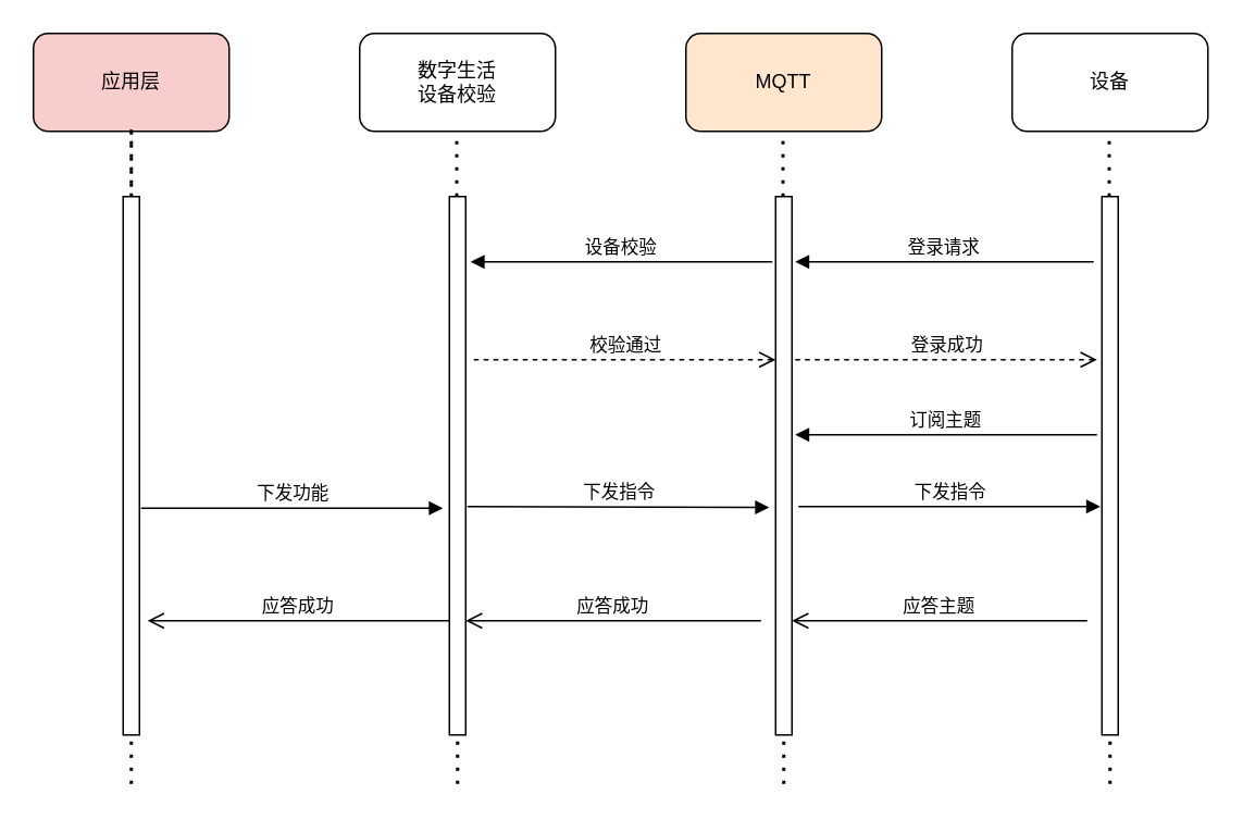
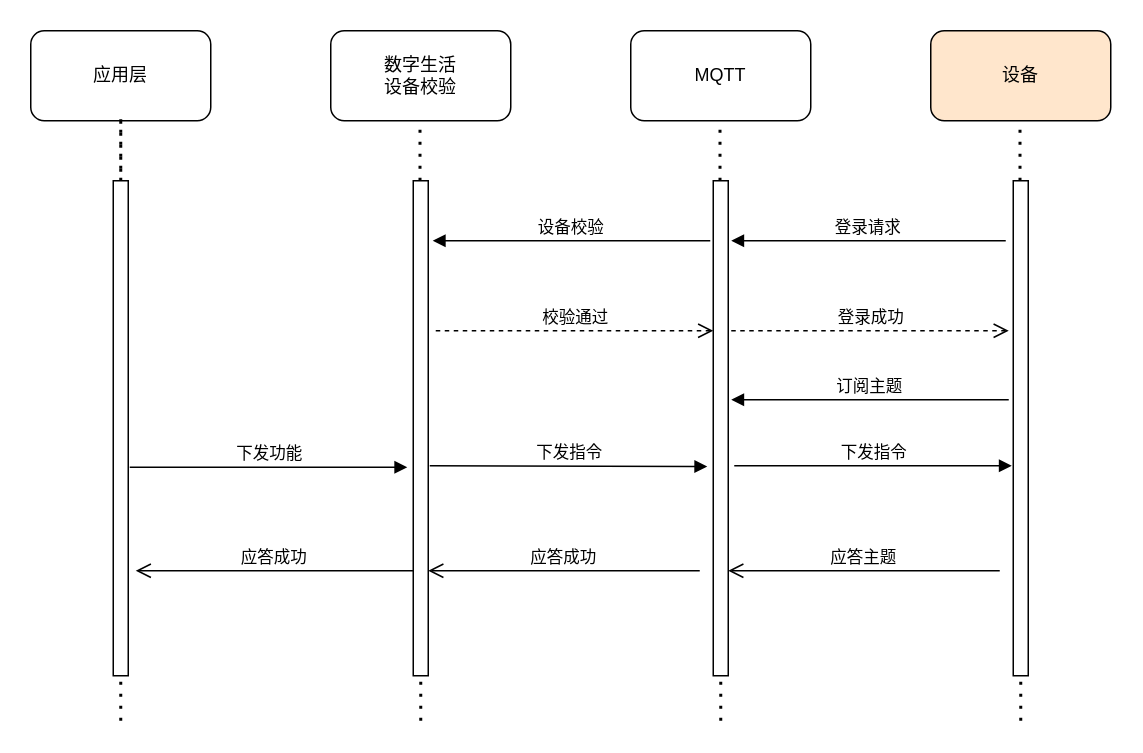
  <mxCell id="0" />
  <mxCell id="1" parent="0" />
- <mxCell id="2" value="应用层" style="rounded=1;whiteSpace=wrap;html=1;fillColor=#f8cecc;" parent="1" vertex="1"><mxGeometry x="20" y="20" width="120" height="60" as="geometry" /></mxCell>
+ <mxCell id="2" value="应用层" style="rounded=1;whiteSpace=wrap;html=1;" parent="1" vertex="1"><mxGeometry x="20" y="20" width="120" height="60" as="geometry" /></mxCell>
  <mxCell id="3" value="数字生活&lt;br&gt;设备校验" style="rounded=1;whiteSpace=wrap;html=1;" parent="1" vertex="1"><mxGeometry x="220" y="20" width="120" height="60" as="geometry" /></mxCell>
- <mxCell id="4" value="MQTT" style="rounded=1;whiteSpace=wrap;html=1;fillColor=#ffe6cc;" parent="1" vertex="1"><mxGeometry x="420" y="20" width="120" height="60" as="geometry" /></mxCell>
- <mxCell id="5" value="设备" style="rounded=1;whiteSpace=wrap;html=1;" parent="1" vertex="1"><mxGeometry x="620" y="20" width="120" height="60" as="geometry" /></mxCell>
+ <mxCell id="4" value="MQTT" style="rounded=1;whiteSpace=wrap;html=1;" parent="1" vertex="1"><mxGeometry x="420" y="20" width="120" height="60" as="geometry" /></mxCell>
+ <mxCell id="5" value="设备" style="rounded=1;whiteSpace=wrap;html=1;fillColor=#ffe6cc;" parent="1" vertex="1"><mxGeometry x="620" y="20" width="120" height="60" as="geometry" /></mxCell>
  <mxCell id="6" value="" style="endArrow=none;dashed=1;html=1;dashPattern=1 3;strokeWidth=2;rounded=0;entryX=0.5;entryY=1;entryDx=0;entryDy=0;" parent="1" target="2" edge="1"><mxGeometry width="50" height="50" relative="1" as="geometry"><mxPoint x="80" y="210" as="sourcePoint" /><mxPoint x="80" y="110" as="targetPoint" /></mxGeometry></mxCell>
  <mxCell id="7" value="" style="endArrow=none;dashed=1;html=1;dashPattern=1 3;strokeWidth=2;rounded=0;entryX=0.5;entryY=1;entryDx=0;entryDy=0;" parent="1" source="16" edge="1"><mxGeometry width="50" height="50" relative="1" as="geometry"><mxPoint x="279.5" y="610" as="sourcePoint" /><mxPoint x="279.5" y="80" as="targetPoint" /></mxGeometry></mxCell>
  <mxCell id="8" value="" style="endArrow=none;dashed=1;html=1;dashPattern=1 3;strokeWidth=2;rounded=0;entryX=0.5;entryY=1;entryDx=0;entryDy=0;" parent="1" source="14" edge="1"><mxGeometry width="50" height="50" relative="1" as="geometry"><mxPoint x="479.5" y="610" as="sourcePoint" /><mxPoint x="479.5" y="80" as="targetPoint" /></mxGeometry></mxCell>
  <mxCell id="9" value="" style="endArrow=none;dashed=1;html=1;dashPattern=1 3;strokeWidth=2;rounded=0;entryX=0.5;entryY=1;entryDx=0;entryDy=0;" parent="1" source="12" edge="1"><mxGeometry width="50" height="50" relative="1" as="geometry"><mxPoint x="679.5" y="610" as="sourcePoint" /><mxPoint x="679.5" y="80" as="targetPoint" /></mxGeometry></mxCell>
  <mxCell id="10" value="" style="endArrow=none;dashed=1;html=1;dashPattern=1 3;strokeWidth=2;rounded=0;entryX=0.5;entryY=1;entryDx=0;entryDy=0;" parent="1" source="20" edge="1"><mxGeometry width="50" height="50" relative="1" as="geometry"><mxPoint x="80" y="490" as="sourcePoint" /><mxPoint x="80" y="79" as="targetPoint" /></mxGeometry></mxCell>
  <mxCell id="11" value="" style="endArrow=none;dashed=1;html=1;dashPattern=1 3;strokeWidth=2;rounded=0;entryX=0.5;entryY=1;entryDx=0;entryDy=0;" parent="1" target="12" edge="1"><mxGeometry width="50" height="50" relative="1" as="geometry"><mxPoint x="680" y="480" as="sourcePoint" /><mxPoint x="679.5" y="80" as="targetPoint" /></mxGeometry></mxCell>
  <mxCell id="12" value="" style="html=1;points=[[0,0,0,0,5],[0,1,0,0,-5],[1,0,0,0,5],[1,1,0,0,-5]];perimeter=orthogonalPerimeter;outlineConnect=0;targetShapes=umlLifeline;portConstraint=eastwest;newEdgeStyle={&quot;curved&quot;:0,&quot;rounded&quot;:0};" parent="1" vertex="1"><mxGeometry x="675" y="120" width="10" height="330" as="geometry" /></mxCell>
  <mxCell id="13" value="" style="endArrow=none;dashed=1;html=1;dashPattern=1 3;strokeWidth=2;rounded=0;entryX=0.5;entryY=1;entryDx=0;entryDy=0;" parent="1" target="14" edge="1"><mxGeometry width="50" height="50" relative="1" as="geometry"><mxPoint x="480" y="480" as="sourcePoint" /><mxPoint x="479.5" y="80" as="targetPoint" /></mxGeometry></mxCell>
  <mxCell id="14" value="" style="html=1;points=[[0,0,0,0,5],[0,1,0,0,-5],[1,0,0,0,5],[1,1,0,0,-5]];perimeter=orthogonalPerimeter;outlineConnect=0;targetShapes=umlLifeline;portConstraint=eastwest;newEdgeStyle={&quot;curved&quot;:0,&quot;rounded&quot;:0};" parent="1" vertex="1"><mxGeometry x="475" y="120" width="10" height="330" as="geometry" /></mxCell>
  <mxCell id="15" value="" style="endArrow=none;dashed=1;html=1;dashPattern=1 3;strokeWidth=2;rounded=0;entryX=0.5;entryY=1;entryDx=0;entryDy=0;" parent="1" target="16" edge="1"><mxGeometry width="50" height="50" relative="1" as="geometry"><mxPoint x="280" y="480" as="sourcePoint" /><mxPoint x="279.5" y="80" as="targetPoint" /></mxGeometry></mxCell>
  <mxCell id="16" value="" style="html=1;points=[[0,0,0,0,5],[0,1,0,0,-5],[1,0,0,0,5],[1,1,0,0,-5]];perimeter=orthogonalPerimeter;outlineConnect=0;targetShapes=umlLifeline;portConstraint=eastwest;newEdgeStyle={&quot;curved&quot;:0,&quot;rounded&quot;:0};" parent="1" vertex="1"><mxGeometry x="275" y="120" width="10" height="330" as="geometry" /></mxCell>
  <mxCell id="17" value="登录请求" style="html=1;verticalAlign=bottom;endArrow=block;curved=0;rounded=0;" parent="1" edge="1"><mxGeometry width="80" relative="1" as="geometry"><mxPoint x="670" y="160" as="sourcePoint" /><mxPoint x="487" y="160" as="targetPoint" /></mxGeometry></mxCell>
  <mxCell id="18" value="登录成功" style="html=1;verticalAlign=bottom;endArrow=open;dashed=1;endSize=8;curved=0;rounded=0;" parent="1" edge="1"><mxGeometry relative="1" as="geometry"><mxPoint x="487" y="220" as="sourcePoint" /><mxPoint x="672" y="220" as="targetPoint" /></mxGeometry></mxCell>
  <mxCell id="19" value="" style="endArrow=none;dashed=1;html=1;dashPattern=1 3;strokeWidth=2;rounded=0;entryX=0.5;entryY=1;entryDx=0;entryDy=0;" parent="1" target="20" edge="1"><mxGeometry width="50" height="50" relative="1" as="geometry"><mxPoint x="80" y="480" as="sourcePoint" /><mxPoint x="80" y="199" as="targetPoint" /></mxGeometry></mxCell>
  <mxCell id="20" value="" style="html=1;points=[[0,0,0,0,5],[0,1,0,0,-5],[1,0,0,0,5],[1,1,0,0,-5]];perimeter=orthogonalPerimeter;outlineConnect=0;targetShapes=umlLifeline;portConstraint=eastwest;newEdgeStyle={&quot;curved&quot;:0,&quot;rounded&quot;:0};" parent="1" vertex="1"><mxGeometry x="75" y="120" width="10" height="330" as="geometry" /></mxCell>
  <mxCell id="21" value="下发功能" style="html=1;verticalAlign=bottom;endArrow=block;curved=0;rounded=0;" parent="1" edge="1"><mxGeometry width="80" relative="1" as="geometry"><mxPoint x="86" y="311" as="sourcePoint" /><mxPoint x="271" y="311" as="targetPoint" /></mxGeometry></mxCell>
  <mxCell id="22" value="下发指令" style="html=1;verticalAlign=bottom;endArrow=block;curved=0;rounded=0;" parent="1" edge="1"><mxGeometry width="80" relative="1" as="geometry"><mxPoint x="286" y="310" as="sourcePoint" /><mxPoint x="471" y="310.5" as="targetPoint" /></mxGeometry></mxCell>
  <mxCell id="23" value="下发指令" style="html=1;verticalAlign=bottom;endArrow=block;curved=0;rounded=0;" parent="1" edge="1"><mxGeometry width="80" relative="1" as="geometry"><mxPoint x="489" y="310" as="sourcePoint" /><mxPoint x="674" y="310" as="targetPoint" /></mxGeometry></mxCell>
  <mxCell id="24" value="应答主题" style="html=1;verticalAlign=bottom;endArrow=open;endSize=8;curved=0;rounded=0;" parent="1" edge="1"><mxGeometry relative="1" as="geometry"><mxPoint x="666" y="380" as="sourcePoint" /><mxPoint x="485" y="380" as="targetPoint" /></mxGeometry></mxCell>
  <mxCell id="25" value="应答成功" style="html=1;verticalAlign=bottom;endArrow=open;endSize=8;curved=0;rounded=0;" parent="1" edge="1"><mxGeometry relative="1" as="geometry"><mxPoint x="466" y="380" as="sourcePoint" /><mxPoint x="285" y="380" as="targetPoint" /></mxGeometry></mxCell>
  <mxCell id="26" value="应答成功" style="html=1;verticalAlign=bottom;endArrow=open;endSize=8;curved=0;rounded=0;" parent="1" edge="1"><mxGeometry relative="1" as="geometry"><mxPoint x="275" y="380" as="sourcePoint" /><mxPoint x="90" y="380" as="targetPoint" /></mxGeometry></mxCell>
  <mxCell id="27" value="设备校验" style="html=1;verticalAlign=bottom;endArrow=block;curved=0;rounded=0;" parent="1" edge="1"><mxGeometry width="80" relative="1" as="geometry"><mxPoint x="473" y="160" as="sourcePoint" /><mxPoint x="288" y="160" as="targetPoint" /></mxGeometry></mxCell>
  <mxCell id="28" value="校验通过" style="html=1;verticalAlign=bottom;endArrow=open;dashed=1;endSize=8;curved=0;rounded=0;" parent="1" edge="1"><mxGeometry relative="1" as="geometry"><mxPoint x="290" y="220" as="sourcePoint" /><mxPoint x="475" y="220" as="targetPoint" /></mxGeometry></mxCell>
  <mxCell id="29" value="订阅主题" style="html=1;verticalAlign=bottom;endArrow=block;curved=0;rounded=0;" parent="1" edge="1"><mxGeometry width="80" relative="1" as="geometry"><mxPoint x="672" y="266" as="sourcePoint" /><mxPoint x="487" y="266" as="targetPoint" /></mxGeometry></mxCell>
